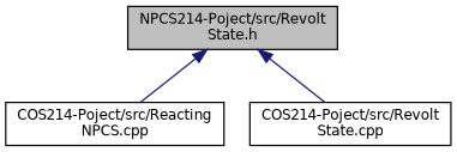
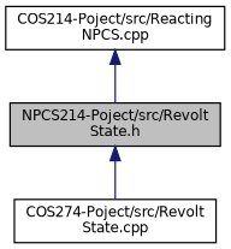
  digraph {
    node [color=black fillcolor=white fontname=Helvetica fontsize=10 shape=record style=filled]
    edge [color=midnightblue dir=back fontname=Helvetica fontsize=10 labelfontname=Helvetica labelfontsize=10 style=solid]
    n1 [fillcolor=grey75 fontcolor=black height=0.2 label="NPCS214-Poject/src/Revolt\lState.h" width=0.4]
    n2 [height=0.2 label="COS214-Poject/src/Reacting\lNPCS.cpp" width=0.4]
-   n3 [height=0.2 label="COS214-Poject/src/Revolt\lState.cpp" width=0.4]
-   n1 -> n2
+   n3 [height=0.2 label="COS274-Poject/src/Revolt\lState.cpp" width=0.4]
+   n2 -> n1
    n1 -> n3
  }
